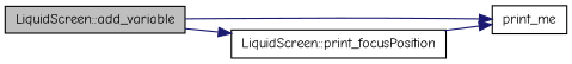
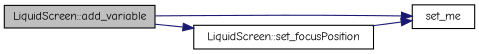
  digraph {
    fontname="Comic Neue"
    rankdir=LR
    node [color=black fillcolor=white fontname="Comic Neue" fontsize=11 shape=record style=filled]
    edge [color=midnightblue fontname="Comic Neue" fontsize=11 labelfontname=Helvetica labelfontsize=11 style=solid]
    n1 [fillcolor=grey75 fontcolor=black height=0.2 label="LiquidScreen::add_variable" width=0.4]
-   n2 [height=0.2 label=print_me width=0.4]
-   n3 [height=0.2 label="LiquidScreen::print_focusPosition" width=0.4]
+   n2 [height=0.2 label=set_me width=0.4]
+   n3 [height=0.2 label="LiquidScreen::set_focusPosition" width=0.4]
    n1 -> n2
    n1 -> n3
    n3 -> n2
  }
